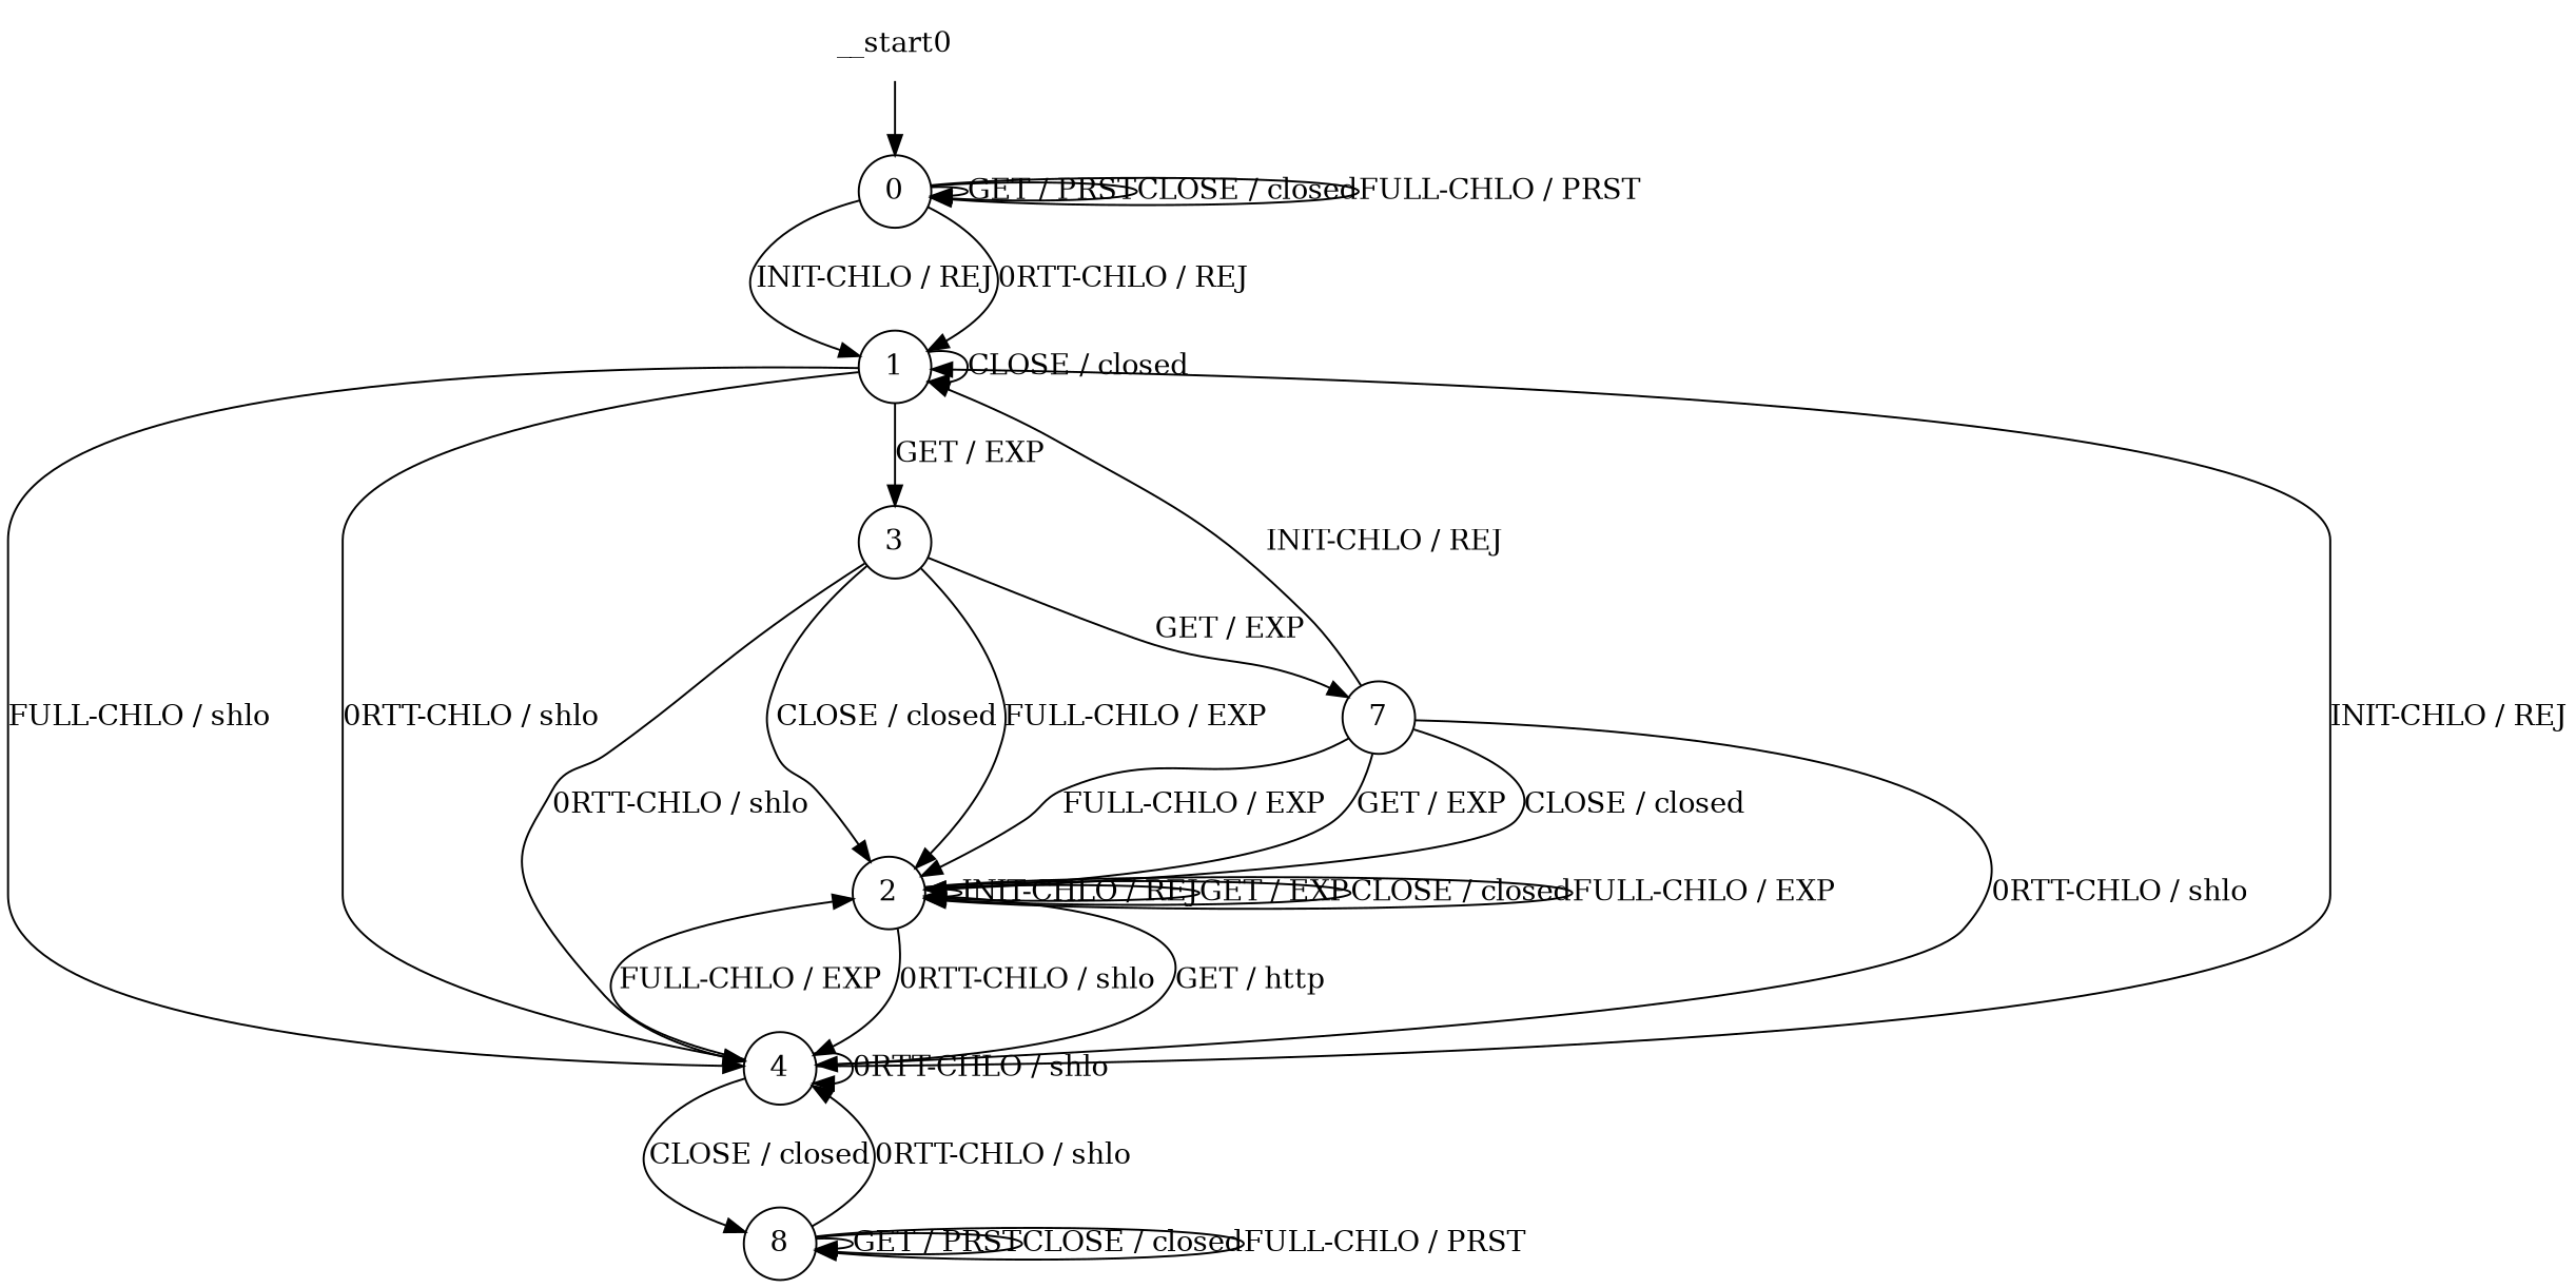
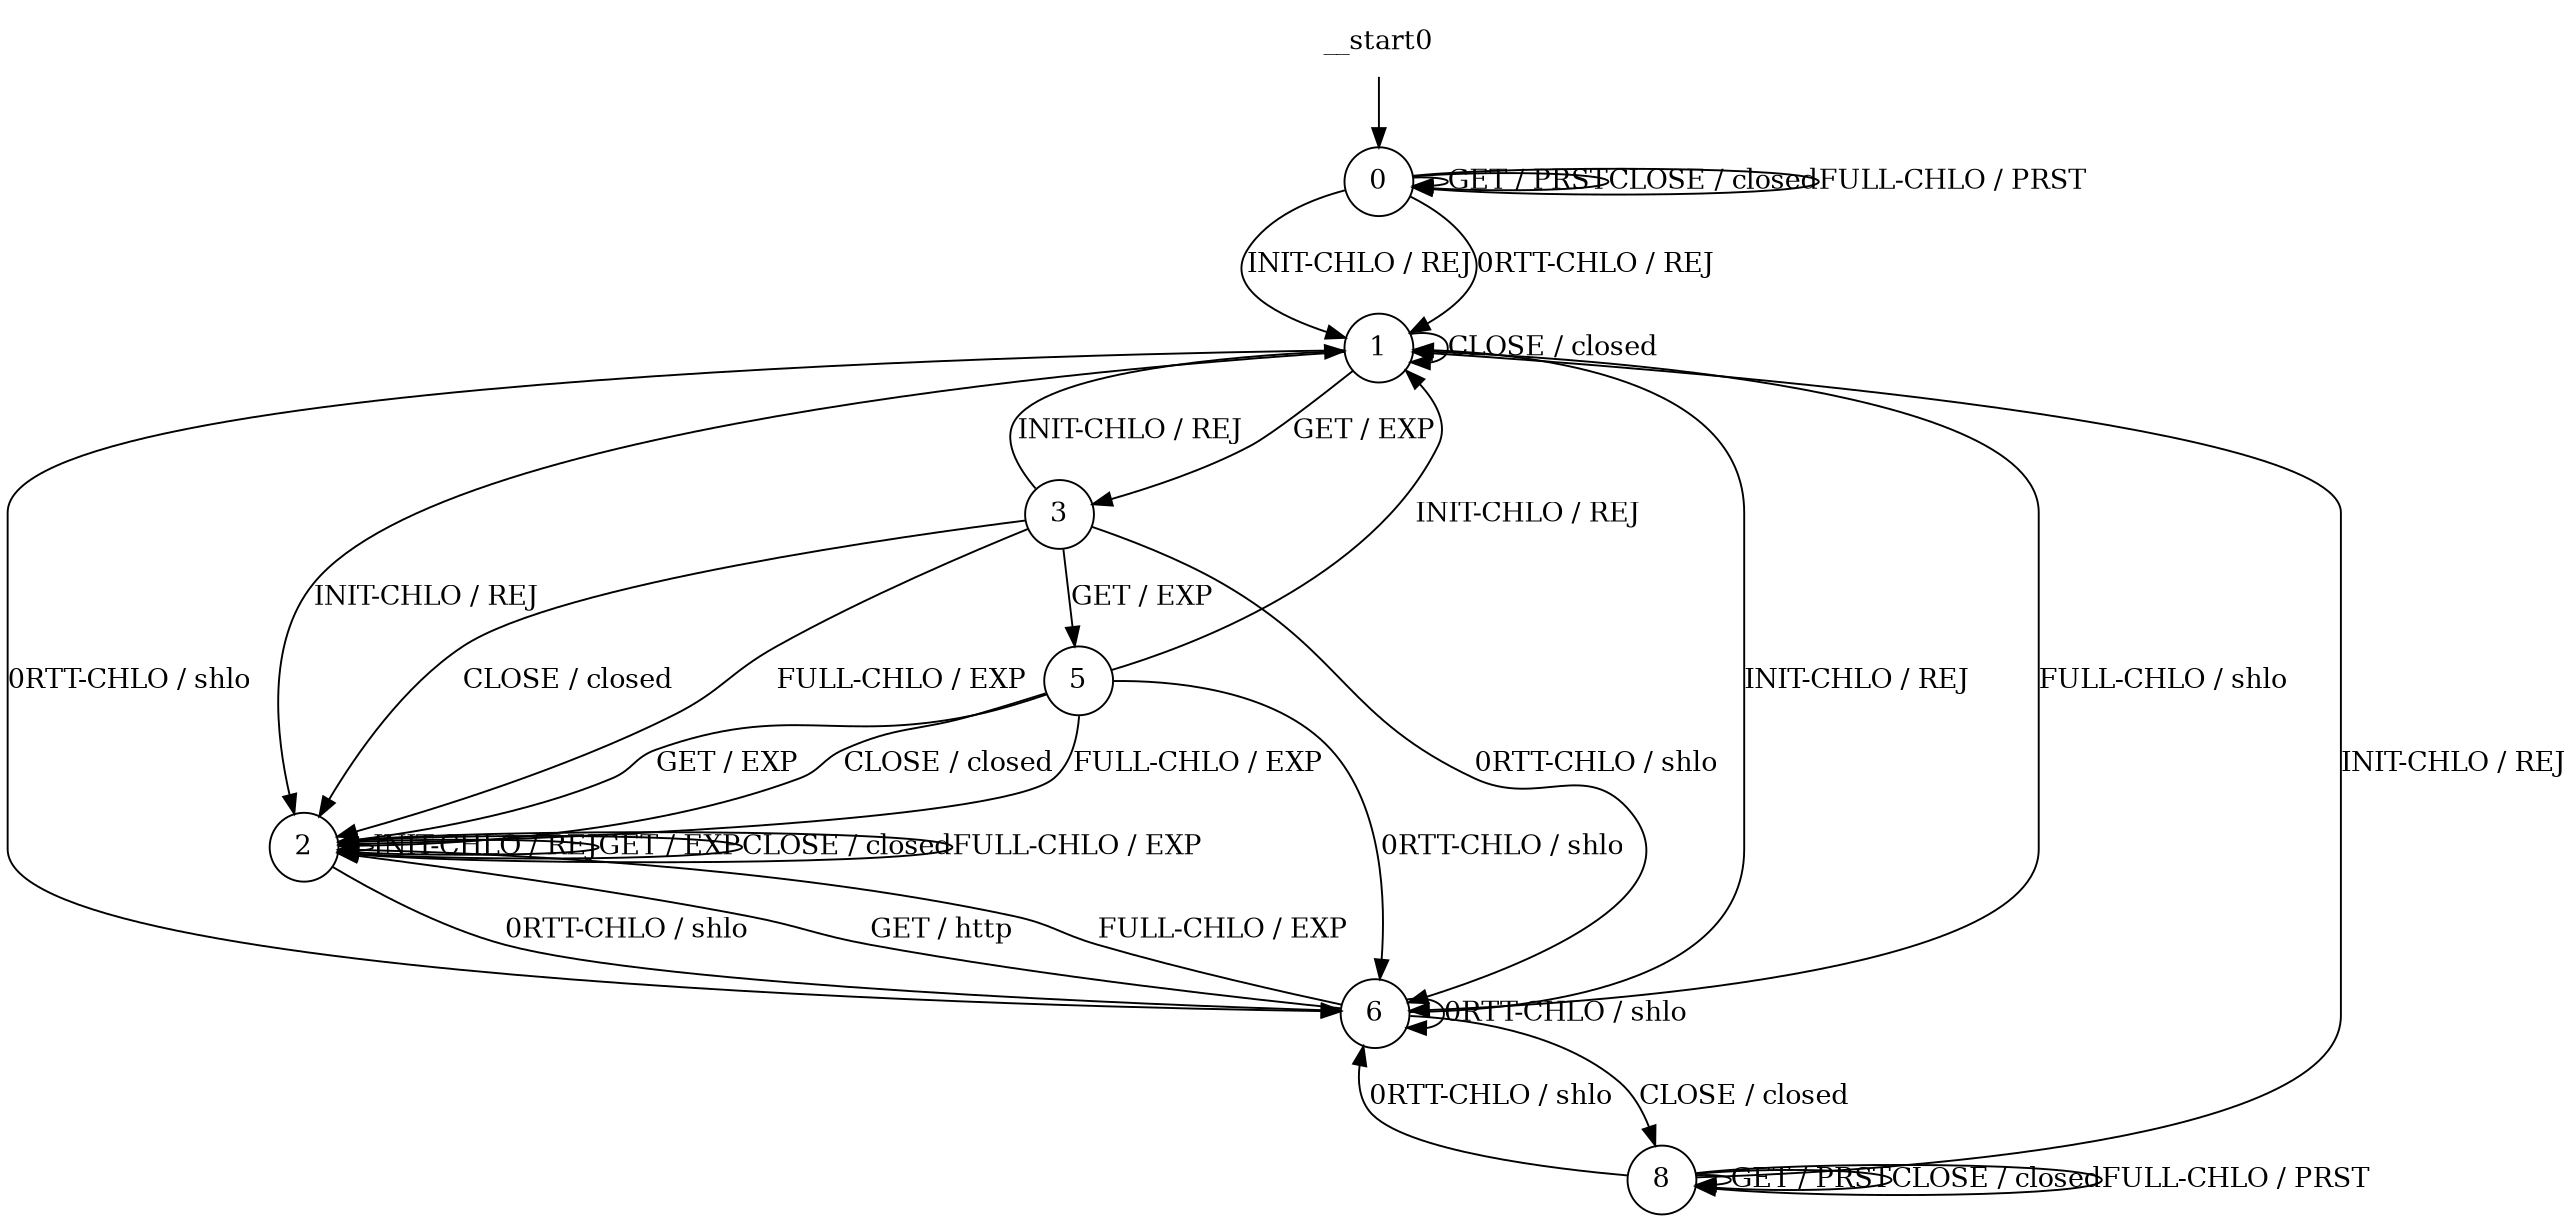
  digraph {
    node [shape=circle]
    __start0 [shape=none]
    n2 [label=0]
    n3 [label=1]
    n4 [label=2]
    n5 [label=3]
-   n6 [label=4]
-   n7 [label=7]
+   n6 [label=6]
+   n7 [label=5]
    n8 [label=8]
    __start0 -> n2
    n2 -> n2 [label="GET / PRST"]
    n2 -> n2 [label="CLOSE / closed"]
    n2 -> n2 [label="FULL-CHLO / PRST"]
    n2 -> n3 [label="INIT-CHLO / REJ"]
    n2 -> n3 [label="0RTT-CHLO / REJ"]
    n3 -> n3 [label="CLOSE / closed"]
+   n3 -> n4 [label="INIT-CHLO / REJ"]
    n3 -> n5 [label="GET / EXP"]
    n3 -> n6 [label="FULL-CHLO / shlo"]
    n3 -> n6 [label="0RTT-CHLO / shlo"]
    n4 -> n4 [label="INIT-CHLO / REJ"]
    n4 -> n4 [label="GET / EXP"]
    n4 -> n4 [label="CLOSE / closed"]
    n4 -> n4 [label="FULL-CHLO / EXP"]
    n4 -> n6 [label="0RTT-CHLO / shlo"]
+   n5 -> n3 [label="INIT-CHLO / REJ"]
    n5 -> n4 [label="CLOSE / closed"]
    n5 -> n4 [label="FULL-CHLO / EXP"]
    n5 -> n6 [label="0RTT-CHLO / shlo"]
    n5 -> n7 [label="GET / EXP"]
    n6 -> n3 [label="INIT-CHLO / REJ"]
    n6 -> n4 [label="GET / http"]
    n6 -> n4 [label="FULL-CHLO / EXP"]
    n6 -> n6 [label="0RTT-CHLO / shlo"]
    n6 -> n8 [label="CLOSE / closed"]
    n7 -> n3 [label="INIT-CHLO / REJ"]
    n7 -> n4 [label="GET / EXP"]
    n7 -> n4 [label="CLOSE / closed"]
    n7 -> n4 [label="FULL-CHLO / EXP"]
    n7 -> n6 [label="0RTT-CHLO / shlo"]
+   n8 -> n3 [label="INIT-CHLO / REJ"]
    n8 -> n6 [label="0RTT-CHLO / shlo"]
    n8 -> n8 [label="GET / PRST"]
    n8 -> n8 [label="CLOSE / closed"]
    n8 -> n8 [label="FULL-CHLO / PRST"]
  }
